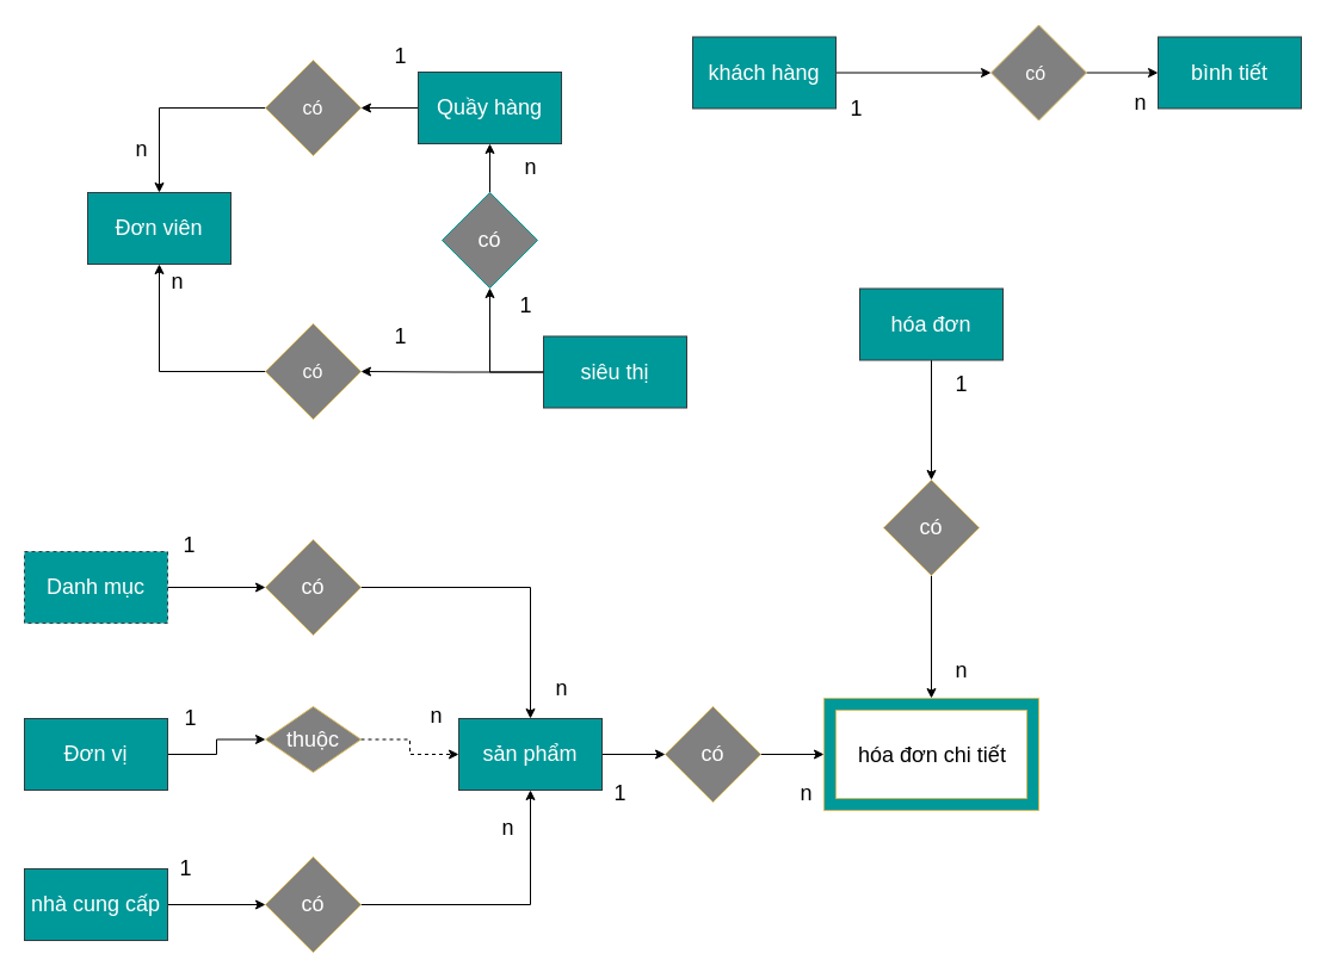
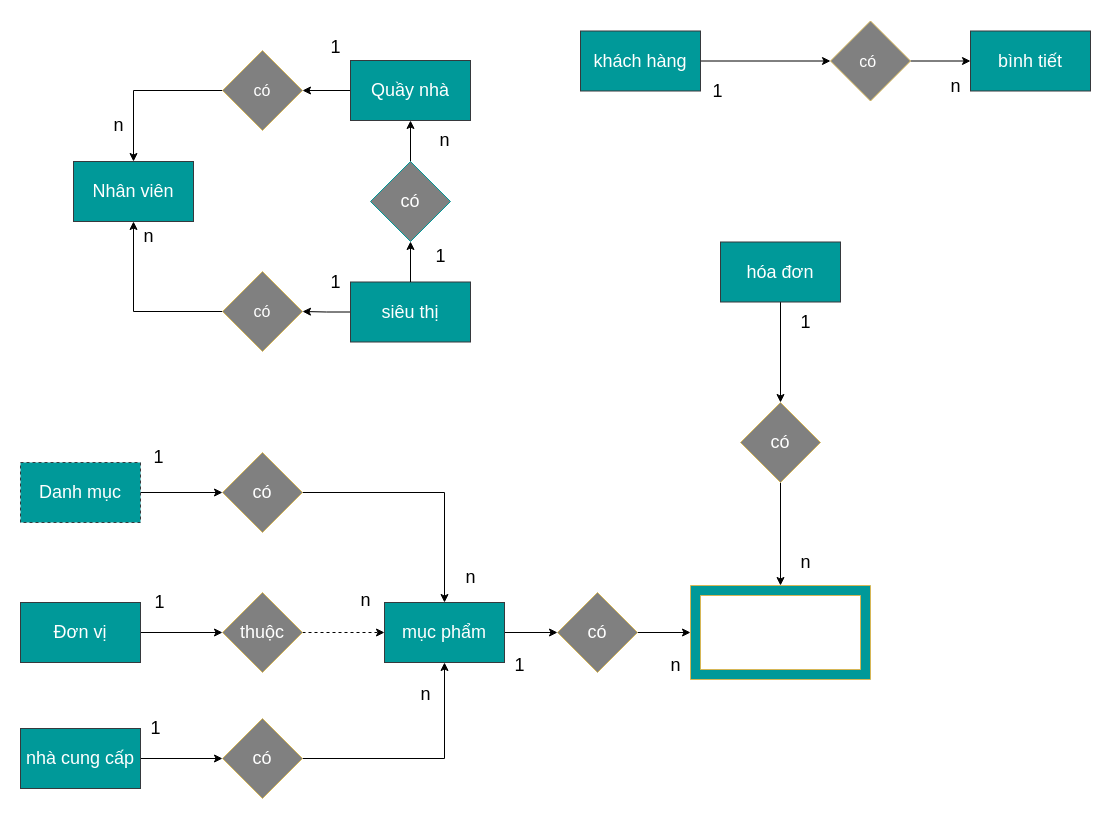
  <mxCell id="0" />
  <mxCell id="1" parent="0" />
- <mxCell id="2" value="&lt;span style=&quot;font-size: 18px&quot;&gt;Đơn viên&lt;/span&gt;" style="rounded=0;whiteSpace=wrap;html=1;fillColor=#009999;strokeColor=#36393d;fontColor=#FFFFFF;fontSize=18;" parent="1" vertex="1"><mxGeometry x="73" y="161" width="120" height="60" as="geometry" /></mxCell>
+ <mxCell id="2" value="&lt;span style=&quot;font-size: 18px&quot;&gt;Nhân viên&lt;/span&gt;" style="rounded=0;whiteSpace=wrap;html=1;fillColor=#009999;strokeColor=#36393d;fontColor=#FFFFFF;fontSize=18;" parent="1" vertex="1"><mxGeometry x="73" y="161" width="120" height="60" as="geometry" /></mxCell>
  <mxCell id="3" style="edgeStyle=orthogonalEdgeStyle;rounded=0;orthogonalLoop=1;jettySize=auto;html=1;entryX=0.5;entryY=1;entryDx=0;entryDy=0;fontSize=18;fontColor=#000000;" edge="1" parent="1" source="4" target="2"><mxGeometry relative="1" as="geometry" /></mxCell>
  <mxCell id="4" value="&lt;font style=&quot;font-size: 16px&quot;&gt;có&lt;/font&gt;" style="rhombus;whiteSpace=wrap;html=1;fillColor=#808080;strokeColor=#d6b656;fontColor=#FFFFFF;" parent="1" vertex="1"><mxGeometry x="222" y="271" width="80" height="80" as="geometry" /></mxCell>
  <mxCell id="5" style="edgeStyle=orthogonalEdgeStyle;rounded=0;orthogonalLoop=1;jettySize=auto;html=1;fontSize=18;fontColor=#000000;" edge="1" parent="1" source="7" target="4"><mxGeometry relative="1" as="geometry" /></mxCell>
  <mxCell id="6" style="edgeStyle=orthogonalEdgeStyle;rounded=0;orthogonalLoop=1;jettySize=auto;html=1;entryX=0.5;entryY=1;entryDx=0;entryDy=0;fontSize=18;fontColor=#000000;" edge="1" parent="1" source="57" target="16"><mxGeometry relative="1" as="geometry" /></mxCell>
- <mxCell id="7" value="&lt;font style=&quot;font-size: 18px;&quot;&gt;siêu thị&lt;/font&gt;" style="rounded=0;whiteSpace=wrap;html=1;fillColor=#009999;strokeColor=#36393d;fontColor=#FFFFFF;fontSize=18;" parent="1" vertex="1"><mxGeometry x="455" y="281.5" width="120" height="60" as="geometry" /></mxCell>
+ <mxCell id="7" value="&lt;font style=&quot;font-size: 18px;&quot;&gt;siêu thị&lt;/font&gt;" style="rounded=0;whiteSpace=wrap;html=1;fillColor=#009999;strokeColor=#36393d;fontColor=#FFFFFF;fontSize=18;" parent="1" vertex="1"><mxGeometry x="350" y="281.5" width="120" height="60" as="geometry" /></mxCell>
  <mxCell id="8" style="edgeStyle=orthogonalEdgeStyle;rounded=0;orthogonalLoop=1;jettySize=auto;html=1;" parent="1" source="9" target="11" edge="1"><mxGeometry relative="1" as="geometry" /></mxCell>
  <mxCell id="9" value="khách hàng" style="rounded=0;whiteSpace=wrap;html=1;fontSize=18;fillColor=#009999;strokeColor=#36393d;fontColor=#FFFFFF;" parent="1" vertex="1"><mxGeometry x="580" y="30.5" width="120" height="60" as="geometry" /></mxCell>
  <mxCell id="10" style="edgeStyle=orthogonalEdgeStyle;rounded=0;orthogonalLoop=1;jettySize=auto;html=1;" parent="1" source="11" target="12" edge="1"><mxGeometry relative="1" as="geometry" /></mxCell>
  <mxCell id="11" value="có&amp;nbsp;" style="rhombus;whiteSpace=wrap;html=1;fontSize=16;fillColor=#808080;strokeColor=#d6b656;fontColor=#FFFFFF;" parent="1" vertex="1"><mxGeometry x="830" y="20.5" width="80" height="80" as="geometry" /></mxCell>
  <mxCell id="12" value="bình tiết" style="rounded=0;whiteSpace=wrap;html=1;fontSize=18;fillColor=#009999;strokeColor=#36393d;fontColor=#FFFFFF;" parent="1" vertex="1"><mxGeometry x="970" y="30.5" width="120" height="60" as="geometry" /></mxCell>
  <mxCell id="13" style="edgeStyle=orthogonalEdgeStyle;rounded=0;orthogonalLoop=1;jettySize=auto;html=1;fontSize=18;fontColor=#000000;entryX=0.5;entryY=0;entryDx=0;entryDy=0;" edge="1" parent="1" source="14" target="2"><mxGeometry relative="1" as="geometry"><mxPoint x="90" y="211.5" as="targetPoint" /></mxGeometry></mxCell>
  <mxCell id="14" value="có" style="rhombus;whiteSpace=wrap;html=1;fontSize=16;fillColor=#808080;strokeColor=#d6b656;fontColor=#FFFFFF;" parent="1" vertex="1"><mxGeometry x="222" y="50" width="80" height="80" as="geometry" /></mxCell>
  <mxCell id="15" style="edgeStyle=orthogonalEdgeStyle;rounded=0;orthogonalLoop=1;jettySize=auto;html=1;entryX=1;entryY=0.5;entryDx=0;entryDy=0;fontSize=18;fontColor=#000000;" edge="1" parent="1" source="16" target="14"><mxGeometry relative="1" as="geometry" /></mxCell>
- <mxCell id="16" value="Quầy hàng" style="rounded=0;whiteSpace=wrap;html=1;fontSize=18;fillColor=#009999;strokeColor=#36393d;fontColor=#FFFFFF;" parent="1" vertex="1"><mxGeometry x="350" y="60" width="120" height="60" as="geometry" /></mxCell>
+ <mxCell id="16" value="Quầy nhà" style="rounded=0;whiteSpace=wrap;html=1;fontSize=18;fillColor=#009999;strokeColor=#36393d;fontColor=#FFFFFF;" parent="1" vertex="1"><mxGeometry x="350" y="60" width="120" height="60" as="geometry" /></mxCell>
  <mxCell id="17" style="edgeStyle=orthogonalEdgeStyle;rounded=0;orthogonalLoop=1;jettySize=auto;html=1;fontSize=18;" parent="1" source="18" target="32" edge="1"><mxGeometry relative="1" as="geometry" /></mxCell>
- <mxCell id="18" value="sản phẩm" style="rounded=0;whiteSpace=wrap;html=1;fontSize=18;fillColor=#009999;strokeColor=#36393d;fontColor=#FFFFFF;" parent="1" vertex="1"><mxGeometry x="384" y="602" width="120" height="60" as="geometry" /></mxCell>
+ <mxCell id="18" value="mục phẩm" style="rounded=0;whiteSpace=wrap;html=1;fontSize=18;fillColor=#009999;strokeColor=#36393d;fontColor=#FFFFFF;" parent="1" vertex="1"><mxGeometry x="384" y="602" width="120" height="60" as="geometry" /></mxCell>
  <mxCell id="19" style="edgeStyle=orthogonalEdgeStyle;rounded=0;orthogonalLoop=1;jettySize=auto;html=1;entryX=0.5;entryY=0;entryDx=0;entryDy=0;fontSize=18;fontColor=#000000;" edge="1" parent="1" source="20" target="18"><mxGeometry relative="1" as="geometry" /></mxCell>
  <mxCell id="20" value="có" style="rhombus;whiteSpace=wrap;html=1;fontSize=18;fillColor=#808080;strokeColor=#d6b656;fontColor=#FFFFFF;" parent="1" vertex="1"><mxGeometry x="222" y="452" width="80" height="80" as="geometry" /></mxCell>
  <mxCell id="21" style="edgeStyle=orthogonalEdgeStyle;rounded=0;orthogonalLoop=1;jettySize=auto;html=1;fontSize=18;fontColor=#000000;" edge="1" parent="1" source="22" target="20"><mxGeometry relative="1" as="geometry" /></mxCell>
  <mxCell id="22" value="Danh mục" style="rounded=0;whiteSpace=wrap;html=1;fontSize=18;fillColor=#009999;strokeColor=#36393d;fontColor=#FFFFFF;dashed=1;" parent="1" vertex="1"><mxGeometry x="20" y="462" width="120" height="60" as="geometry" /></mxCell>
  <mxCell id="23" style="edgeStyle=orthogonalEdgeStyle;rounded=0;orthogonalLoop=1;jettySize=auto;html=1;entryX=0;entryY=0.5;entryDx=0;entryDy=0;fontSize=18;fontColor=#000000;" edge="1" parent="1" source="24" target="28"><mxGeometry relative="1" as="geometry" /></mxCell>
  <mxCell id="24" value="Đơn vị" style="rounded=0;whiteSpace=wrap;html=1;fontSize=18;fillColor=#009999;strokeColor=#36393d;fontColor=#FFFFFF;" parent="1" vertex="1"><mxGeometry x="20" y="602" width="120" height="60" as="geometry" /></mxCell>
  <mxCell id="25" style="edgeStyle=orthogonalEdgeStyle;rounded=0;orthogonalLoop=1;jettySize=auto;html=1;fontSize=18;fontColor=#000000;" edge="1" parent="1" source="26" target="30"><mxGeometry relative="1" as="geometry" /></mxCell>
  <mxCell id="26" value="nhà cung cấp" style="rounded=0;whiteSpace=wrap;html=1;fontSize=18;fillColor=#009999;strokeColor=#36393d;fontColor=#FFFFFF;" parent="1" vertex="1"><mxGeometry x="20" y="728" width="120" height="60" as="geometry" /></mxCell>
  <mxCell id="27" style="edgeStyle=orthogonalEdgeStyle;rounded=0;orthogonalLoop=1;jettySize=auto;html=1;fontSize=18;fontColor=#000000;dashed=1;" edge="1" parent="1" source="28" target="18"><mxGeometry relative="1" as="geometry" /></mxCell>
- <mxCell id="28" value="thuộc" style="rhombus;whiteSpace=wrap;html=1;fontSize=18;fillColor=#808080;strokeColor=#d6b656;fontColor=#FFFFFF;" parent="1" vertex="1"><mxGeometry x="222" y="592" width="80" height="55" as="geometry" /></mxCell>
+ <mxCell id="28" value="thuộc" style="rhombus;whiteSpace=wrap;html=1;fontSize=18;fillColor=#808080;strokeColor=#d6b656;fontColor=#FFFFFF;" parent="1" vertex="1"><mxGeometry x="222" y="592" width="80" height="80" as="geometry" /></mxCell>
  <mxCell id="29" style="edgeStyle=orthogonalEdgeStyle;rounded=0;orthogonalLoop=1;jettySize=auto;html=1;fontSize=18;fontColor=#000000;" edge="1" parent="1" source="30" target="18"><mxGeometry relative="1" as="geometry" /></mxCell>
  <mxCell id="30" value="có" style="rhombus;whiteSpace=wrap;html=1;fontSize=18;fillColor=#808080;strokeColor=#d6b656;fontColor=#FFFFFF;" parent="1" vertex="1"><mxGeometry x="222" y="718" width="80" height="80" as="geometry" /></mxCell>
  <mxCell id="31" style="edgeStyle=orthogonalEdgeStyle;rounded=0;orthogonalLoop=1;jettySize=auto;html=1;fontSize=18;entryX=0;entryY=0.5;entryDx=0;entryDy=0;entryPerimeter=0;" parent="1" source="32" target="37" edge="1"><mxGeometry relative="1" as="geometry"><mxPoint x="720" y="632" as="targetPoint" /></mxGeometry></mxCell>
  <mxCell id="32" value="có" style="rhombus;whiteSpace=wrap;html=1;fontSize=18;fillColor=#808080;strokeColor=#d6b656;fontColor=#FFFFFF;" parent="1" vertex="1"><mxGeometry x="557" y="592" width="80" height="80" as="geometry" /></mxCell>
  <mxCell id="33" style="edgeStyle=orthogonalEdgeStyle;rounded=0;orthogonalLoop=1;jettySize=auto;html=1;entryX=0.5;entryY=0;entryDx=0;entryDy=0;entryPerimeter=0;fontSize=18;fontColor=#000000;" edge="1" parent="1" source="34" target="37"><mxGeometry relative="1" as="geometry" /></mxCell>
  <mxCell id="34" value="có" style="rhombus;whiteSpace=wrap;html=1;fontSize=18;fillColor=#808080;strokeColor=#d6b656;fontColor=#FFFFFF;" parent="1" vertex="1"><mxGeometry x="740" y="402" width="80" height="80" as="geometry" /></mxCell>
  <mxCell id="35" style="edgeStyle=orthogonalEdgeStyle;rounded=0;orthogonalLoop=1;jettySize=auto;html=1;entryX=0.5;entryY=0;entryDx=0;entryDy=0;fontSize=18;exitX=0.5;exitY=1;exitDx=0;exitDy=0;" parent="1" source="36" target="34" edge="1"><mxGeometry relative="1" as="geometry" /></mxCell>
  <mxCell id="36" value="hóa đơn" style="rounded=0;whiteSpace=wrap;html=1;fontSize=18;fillColor=#009999;strokeColor=#36393d;fontColor=#FFFFFF;" parent="1" vertex="1"><mxGeometry x="720" y="241.5" width="120" height="60" as="geometry" /></mxCell>
  <mxCell id="37" value="" style="verticalLabelPosition=bottom;verticalAlign=top;html=1;shape=mxgraph.basic.frame;dx=10;fontSize=18;fillColor=#009999;strokeColor=#d6b656;" parent="1" vertex="1"><mxGeometry x="690" y="585" width="180" height="94" as="geometry" /></mxCell>
- <mxCell id="38" value="hóa đơn chi tiết" style="text;html=1;fontSize=18;" parent="1" vertex="1"><mxGeometry x="717" y="616" width="130" height="34" as="geometry" /></mxCell>
  <mxCell id="39" value="n" style="text;html=1;align=center;verticalAlign=middle;resizable=0;points=[];;autosize=1;fontSize=18;fontColor=#000000;" vertex="1" parent="1"><mxGeometry x="940" y="70.5" width="30" height="30" as="geometry" /></mxCell>
  <mxCell id="40" value="n" style="text;html=1;align=center;verticalAlign=middle;resizable=0;points=[];;autosize=1;fontSize=18;fontColor=#000000;" vertex="1" parent="1"><mxGeometry x="790" y="547" width="30" height="30" as="geometry" /></mxCell>
  <mxCell id="41" value="n" style="text;html=1;align=center;verticalAlign=middle;resizable=0;points=[];;autosize=1;fontSize=18;fontColor=#000000;" vertex="1" parent="1"><mxGeometry x="410" y="679" width="30" height="30" as="geometry" /></mxCell>
  <mxCell id="42" value="n" style="text;html=1;align=center;verticalAlign=middle;resizable=0;points=[];;autosize=1;fontSize=18;fontColor=#000000;" vertex="1" parent="1"><mxGeometry x="660" y="650" width="30" height="30" as="geometry" /></mxCell>
  <mxCell id="43" value="n" style="text;html=1;align=center;verticalAlign=middle;resizable=0;points=[];;autosize=1;fontSize=18;fontColor=#000000;" vertex="1" parent="1"><mxGeometry x="350" y="585" width="30" height="30" as="geometry" /></mxCell>
  <mxCell id="44" value="n" style="text;html=1;align=center;verticalAlign=middle;resizable=0;points=[];;autosize=1;fontSize=18;fontColor=#000000;" vertex="1" parent="1"><mxGeometry x="455" y="562" width="30" height="30" as="geometry" /></mxCell>
  <mxCell id="45" value="1" style="text;html=1;align=center;verticalAlign=middle;resizable=0;points=[];;autosize=1;fontSize=18;fontColor=#000000;" vertex="1" parent="1"><mxGeometry x="425" y="241" width="30" height="30" as="geometry" /></mxCell>
  <mxCell id="46" value="1" style="text;html=1;align=center;verticalAlign=middle;resizable=0;points=[];;autosize=1;fontSize=18;fontColor=#000000;" vertex="1" parent="1"><mxGeometry x="320" y="266.5" width="30" height="30" as="geometry" /></mxCell>
  <mxCell id="47" value="1" style="text;html=1;align=center;verticalAlign=middle;resizable=0;points=[];;autosize=1;fontSize=18;fontColor=#000000;" vertex="1" parent="1"><mxGeometry x="320" y="31.5" width="30" height="30" as="geometry" /></mxCell>
  <mxCell id="48" value="1" style="text;html=1;align=center;verticalAlign=middle;resizable=0;points=[];;autosize=1;fontSize=18;fontColor=#000000;" vertex="1" parent="1"><mxGeometry x="790" y="307" width="30" height="30" as="geometry" /></mxCell>
  <mxCell id="49" value="1" style="text;html=1;align=center;verticalAlign=middle;resizable=0;points=[];;autosize=1;fontSize=18;fontColor=#000000;" vertex="1" parent="1"><mxGeometry x="701.5" y="75.5" width="30" height="30" as="geometry" /></mxCell>
  <mxCell id="50" value="1" style="text;html=1;align=center;verticalAlign=middle;resizable=0;points=[];;autosize=1;fontSize=18;fontColor=#000000;" vertex="1" parent="1"><mxGeometry x="504" y="650" width="30" height="30" as="geometry" /></mxCell>
  <mxCell id="51" value="1" style="text;html=1;align=center;verticalAlign=middle;resizable=0;points=[];;autosize=1;fontSize=18;fontColor=#000000;" vertex="1" parent="1"><mxGeometry x="140" y="713" width="30" height="30" as="geometry" /></mxCell>
  <mxCell id="52" value="1" style="text;html=1;align=center;verticalAlign=middle;resizable=0;points=[];;autosize=1;fontSize=18;fontColor=#000000;" vertex="1" parent="1"><mxGeometry x="144" y="587" width="30" height="30" as="geometry" /></mxCell>
  <mxCell id="53" value="1" style="text;html=1;align=center;verticalAlign=middle;resizable=0;points=[];;autosize=1;fontSize=18;fontColor=#000000;" vertex="1" parent="1"><mxGeometry x="143" y="442" width="30" height="30" as="geometry" /></mxCell>
  <mxCell id="54" value="n" style="text;html=1;align=center;verticalAlign=middle;resizable=0;points=[];;autosize=1;fontSize=18;fontColor=#000000;" vertex="1" parent="1"><mxGeometry x="429" y="125" width="30" height="30" as="geometry" /></mxCell>
  <mxCell id="55" value="n" style="text;html=1;align=center;verticalAlign=middle;resizable=0;points=[];;autosize=1;fontSize=18;fontColor=#000000;" vertex="1" parent="1"><mxGeometry x="133" y="221" width="30" height="30" as="geometry" /></mxCell>
  <mxCell id="56" value="n" style="text;html=1;align=center;verticalAlign=middle;resizable=0;points=[];;autosize=1;fontSize=18;fontColor=#000000;" vertex="1" parent="1"><mxGeometry x="103" y="110" width="30" height="30" as="geometry" /></mxCell>
  <mxCell id="57" value="&lt;font color=&quot;#ffffff&quot;&gt;có&lt;/font&gt;" style="rhombus;whiteSpace=wrap;html=1;strokeColor=#009999;fillColor=#808080;fontSize=18;fontColor=#000000;" vertex="1" parent="1"><mxGeometry x="370" y="161" width="80" height="80" as="geometry" /></mxCell>
  <mxCell id="58" style="edgeStyle=orthogonalEdgeStyle;rounded=0;orthogonalLoop=1;jettySize=auto;html=1;entryX=0.5;entryY=1;entryDx=0;entryDy=0;fontSize=18;fontColor=#000000;" edge="1" parent="1" source="7" target="57"><mxGeometry relative="1" as="geometry"><mxPoint x="409.667" y="281.5" as="sourcePoint" /><mxPoint x="409.667" y="119.5" as="targetPoint" /></mxGeometry></mxCell>
